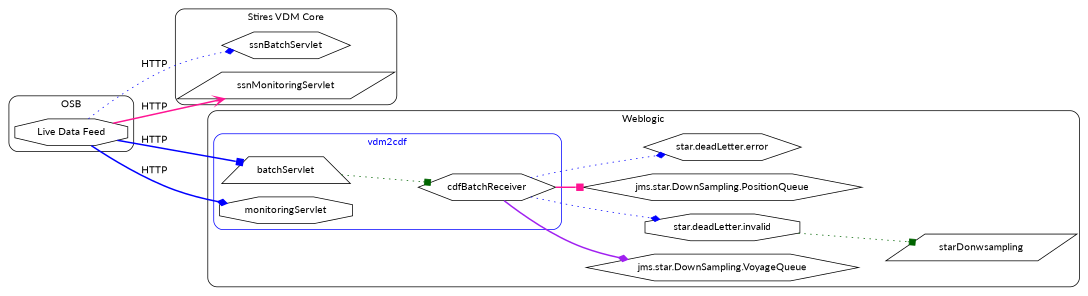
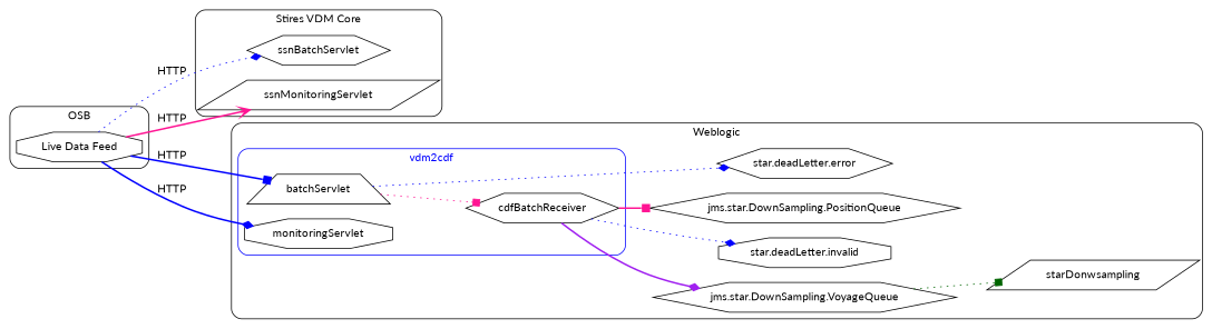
  strict digraph {
    fontname=Lato
    rankdir=LR
    node [fontname=Lato shape=hexagon]
    edge [arrowhead=diamond color=blue fontname=Lato style=dotted]
    n1 [label=ssnBatchServlet]
    n2 [label=ssnMonitoringServlet shape=parallelogram]
    n3 [label="Live Data Feed" shape=octagon]
    n4 [label=batchServlet shape=trapezium]
    n5 [label=monitoringServlet shape=octagon]
    n6 [label=cdfBatchReceiver]
    n7 [label="star.deadLetter.invalid" shape=octagon]
    n8 [label="star.deadLetter.error"]
    n9 [label="jms.star.DownSampling.PositionQueue"]
    n10 [label="jms.star.DownSampling.VoyageQueue"]
    starDonwsampling [shape=parallelogram]
    subgraph cluster_1 {
      label="Stires VDM Core"
      style=rounded
      n1
      n2
    }
    subgraph cluster_2 {
      label=OSB
      style=rounded
      n3
    }
    subgraph cluster_3 {
      label=Weblogic
      style=rounded
      n7
      n8
      n9
      n10
      starDonwsampling
      subgraph cluster_4 {
        color=blue
        fontcolor=blue
        label=vdm2cdf
        style=rounded
        n4
        n5
        n6
      }
    }
    n3 -> n1 [label=HTTP]
    n3 -> n2 [arrowhead=vee color=deeppink label=HTTP style=bold]
    n3 -> n4 [arrowhead=box label=HTTP style=bold]
    n3 -> n5 [label=HTTP style=bold]
-   n4 -> n6 [arrowhead=box color=darkgreen]
+   n4 -> n6 [arrowhead=box color=deeppink]
    n6 -> n7
-   n6 -> n8
+   n4 -> n8
    n6 -> n9 [arrowhead=box color=deeppink style=bold]
    n6 -> n10 [color=purple style=bold]
-   n7 -> starDonwsampling [arrowhead=box color=darkgreen]
+   n10 -> starDonwsampling [arrowhead=box color=darkgreen]
  }
